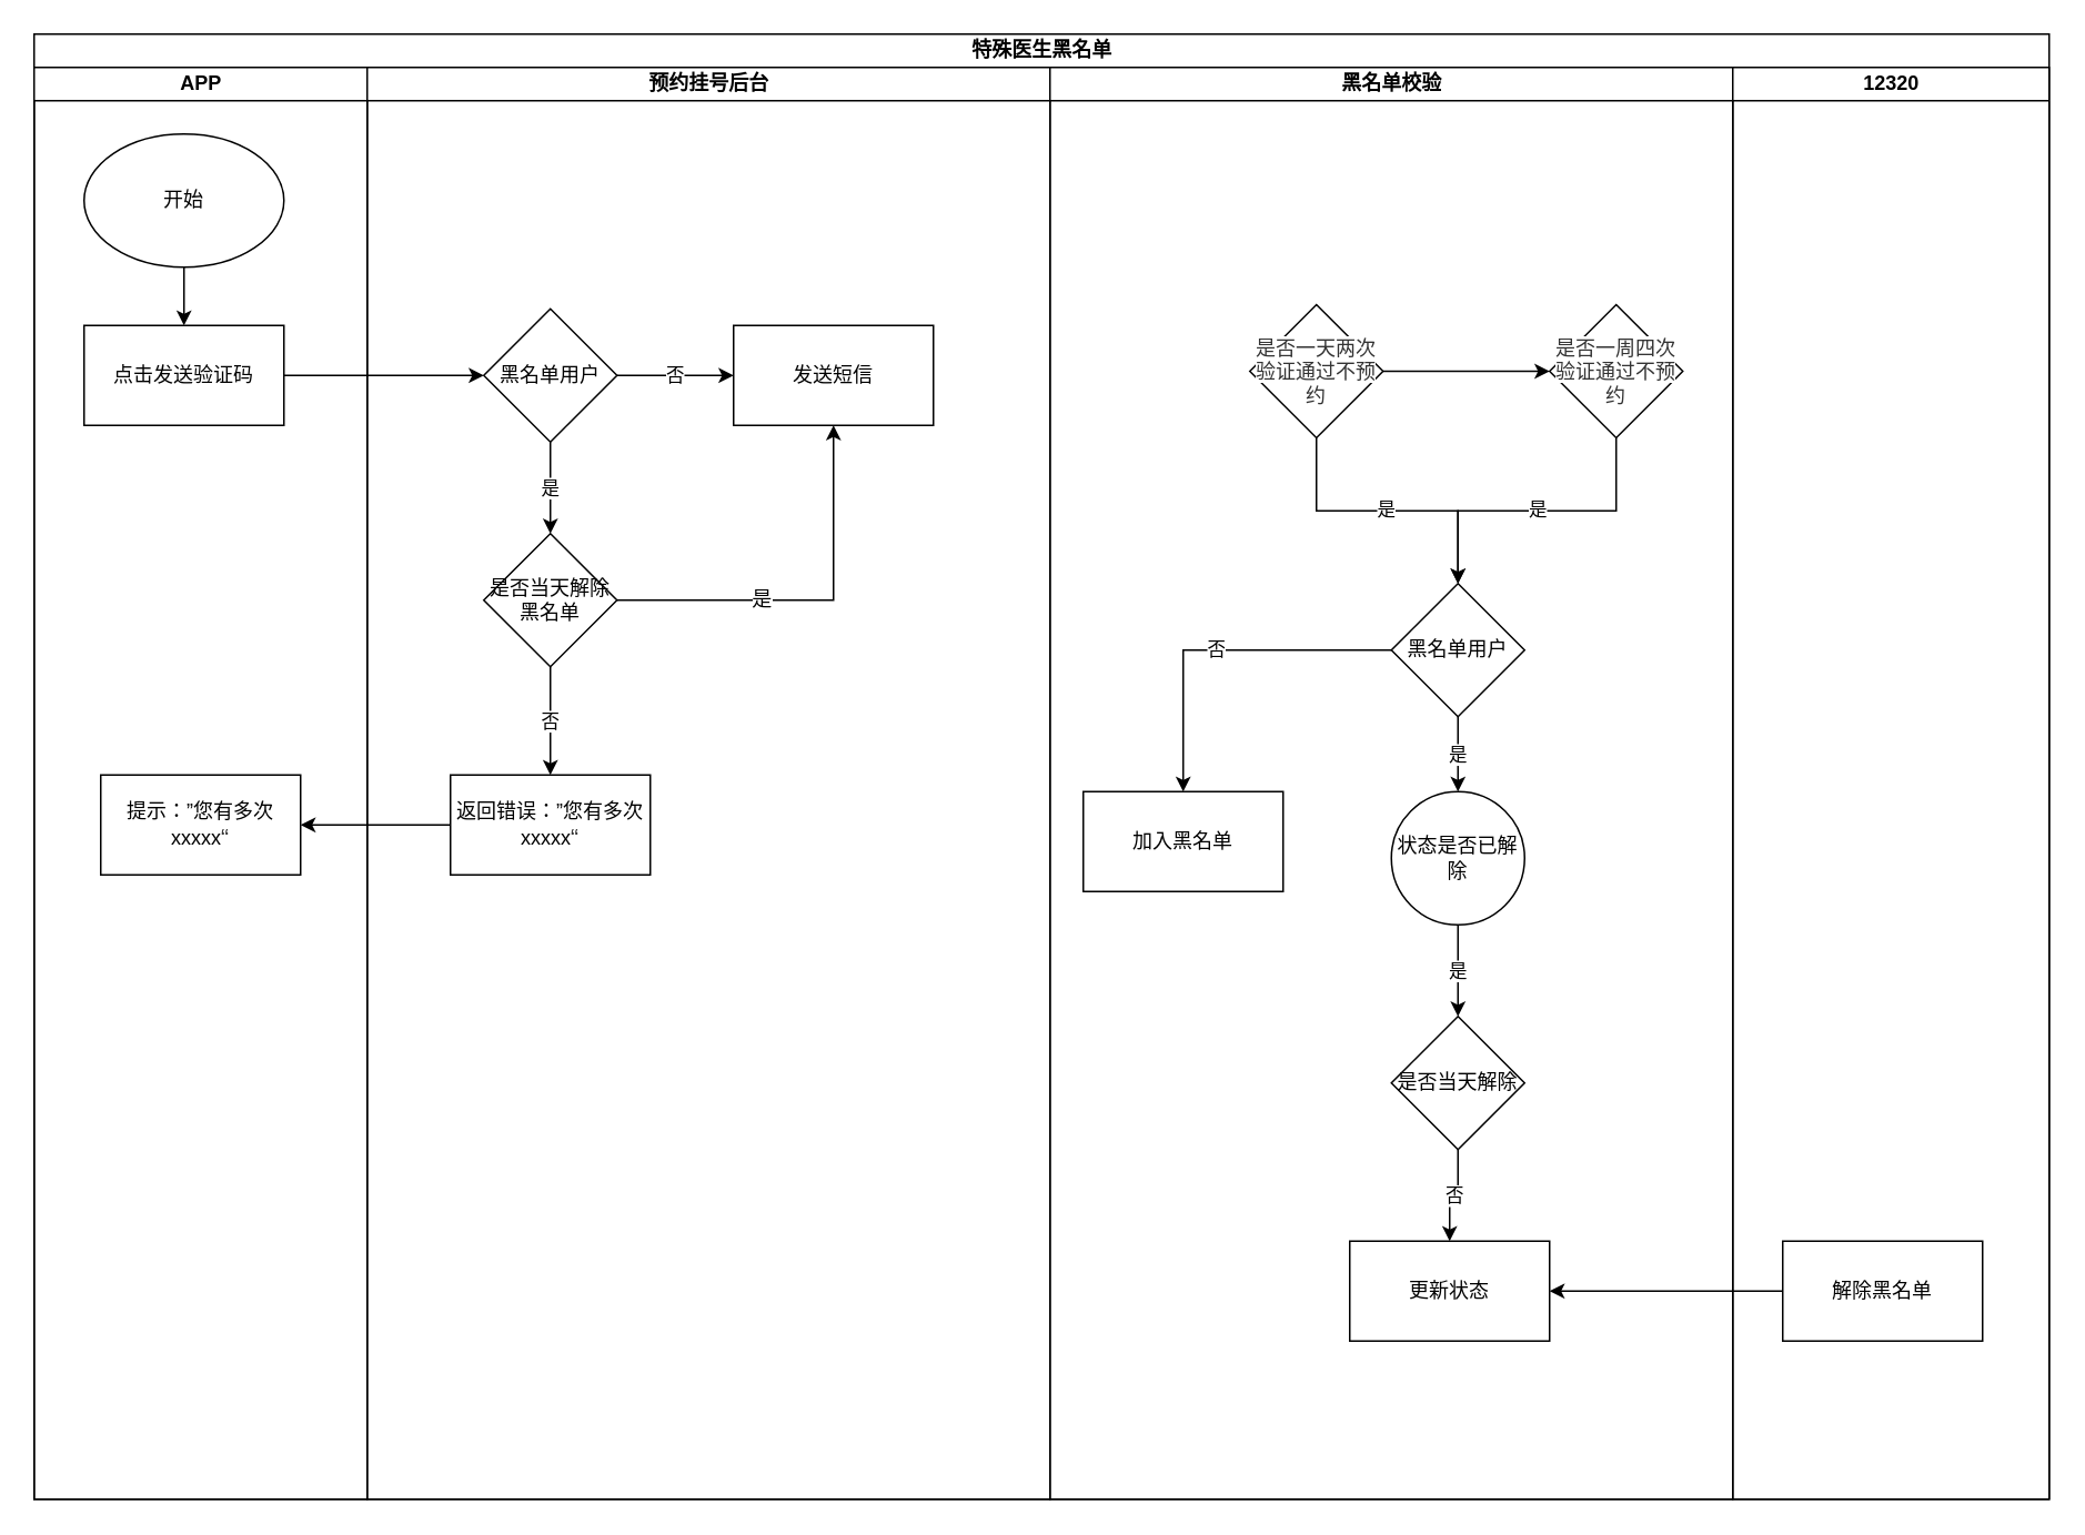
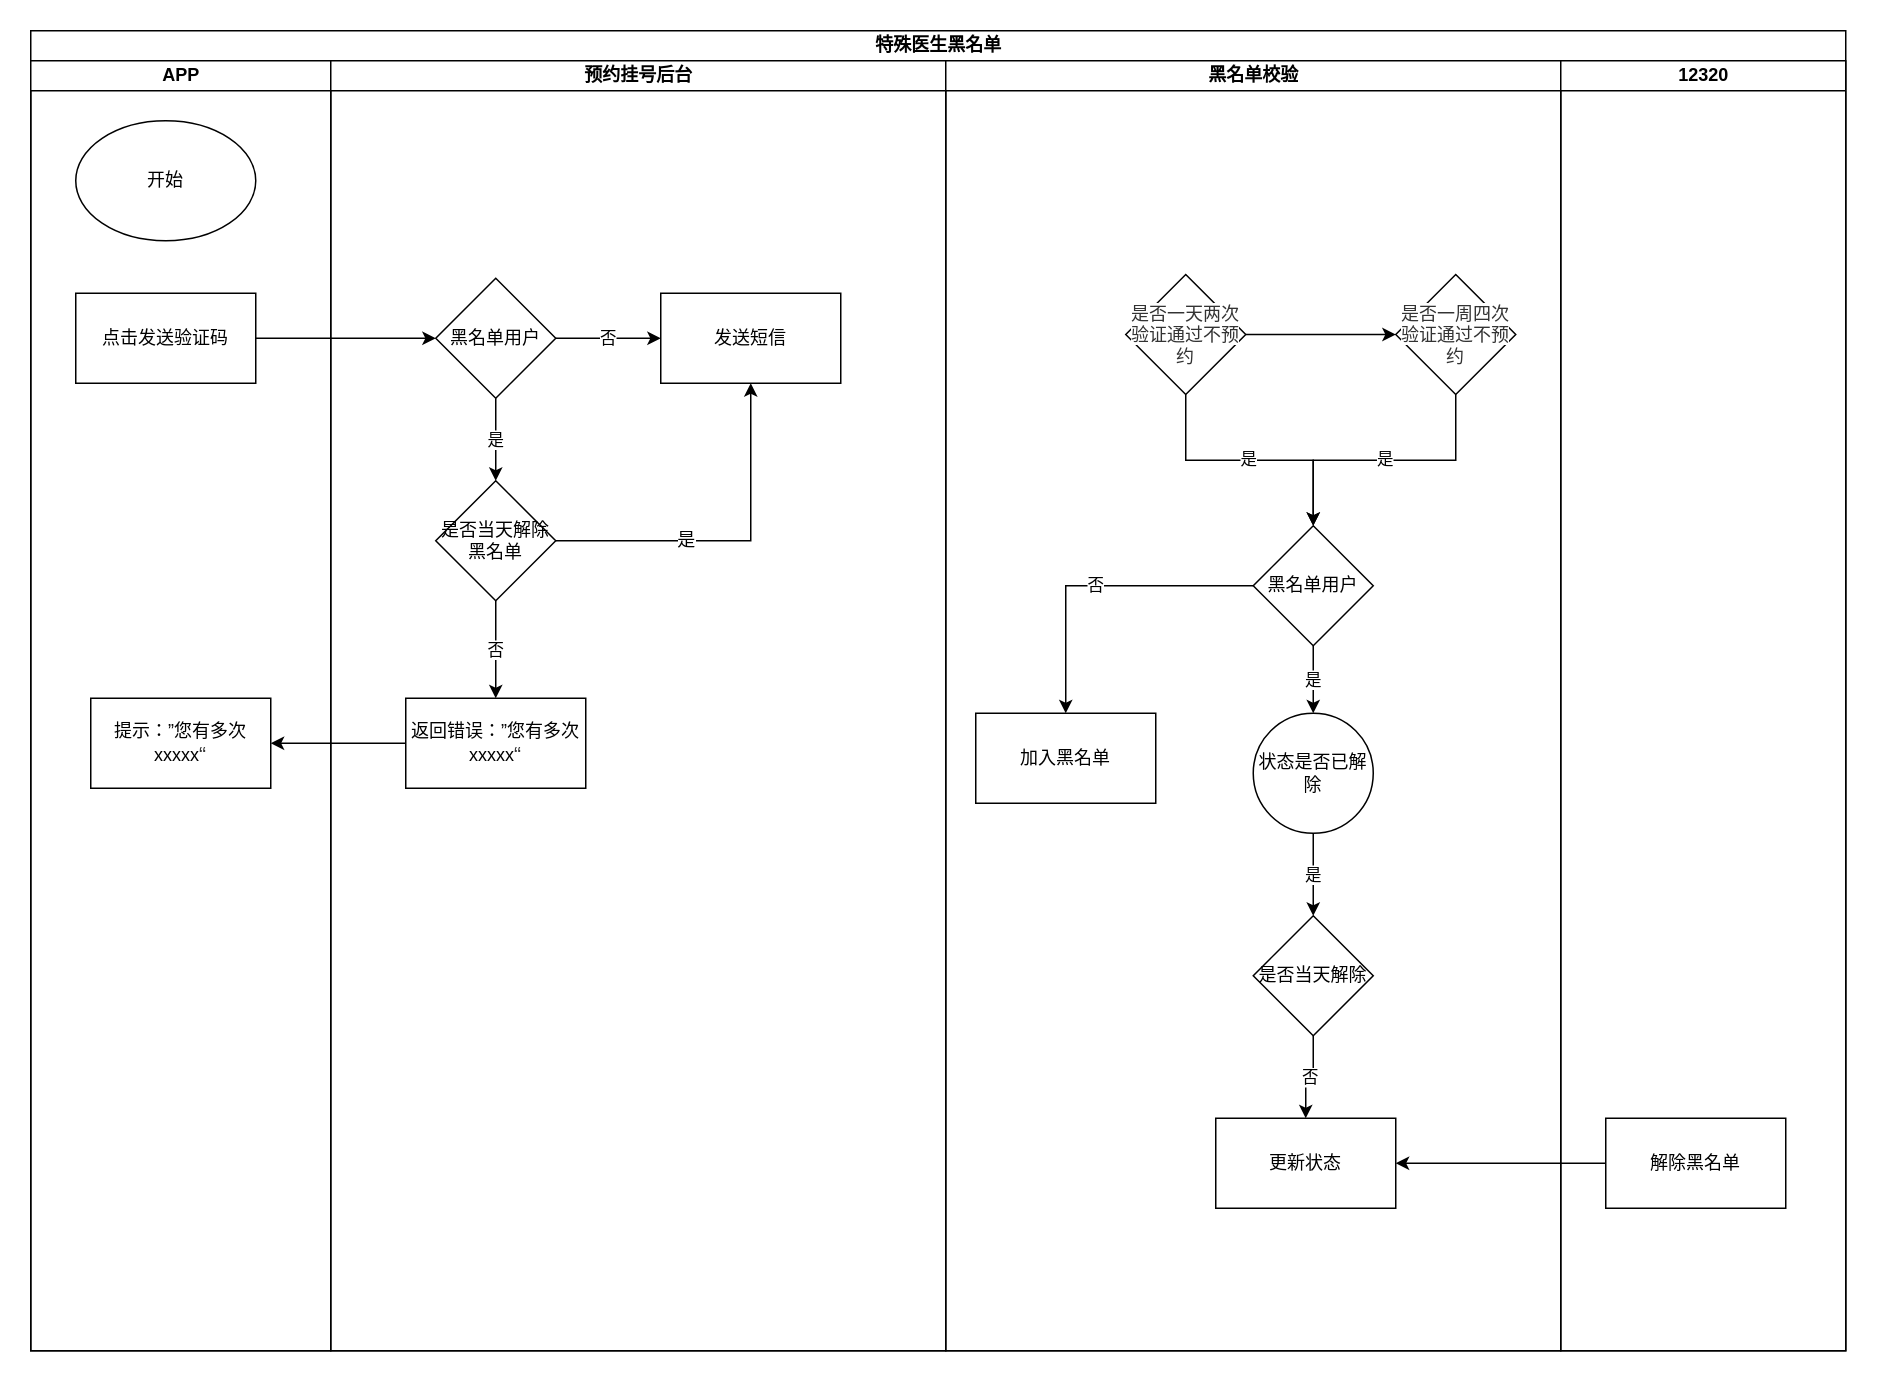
  <mxCell id="0" />
  <mxCell id="1" parent="0" />
  <mxCell id="2" value="特殊医生黑名单" style="swimlane;html=1;childLayout=stackLayout;resizeParent=1;resizeParentMax=0;startSize=20;" vertex="1" parent="1"><mxGeometry x="20" y="20" width="1210" height="880" as="geometry" /></mxCell>
  <mxCell id="3" value="APP" style="swimlane;html=1;startSize=20;" vertex="1" parent="2"><mxGeometry y="20" width="200" height="860" as="geometry" /></mxCell>
- <mxCell id="4" style="edgeStyle=orthogonalEdgeStyle;rounded=0;orthogonalLoop=1;jettySize=auto;html=1;exitX=0.5;exitY=1;exitDx=0;exitDy=0;entryX=0.5;entryY=0;entryDx=0;entryDy=0;" edge="1" parent="3" source="5" target="6"><mxGeometry relative="1" as="geometry" /></mxCell>
  <mxCell id="5" value="开始" style="ellipse;whiteSpace=wrap;html=1;" vertex="1" parent="3"><mxGeometry x="30" y="40" width="120" height="80" as="geometry" /></mxCell>
  <mxCell id="6" value="点击发送验证码" style="rounded=0;whiteSpace=wrap;html=1;" vertex="1" parent="3"><mxGeometry x="30" y="155" width="120" height="60" as="geometry" /></mxCell>
  <mxCell id="7" value="提示：”您有多次xxxxx&lt;span style=&quot;color: rgb(51 , 51 , 51) ; font-family: &amp;#34;arial&amp;#34; , sans-serif ; font-size: 14px ; background-color: rgb(255 , 255 , 255)&quot;&gt;“&lt;/span&gt;" style="rounded=0;whiteSpace=wrap;html=1;" vertex="1" parent="3"><mxGeometry x="40" y="425" width="120" height="60" as="geometry" /></mxCell>
  <mxCell id="8" style="edgeStyle=orthogonalEdgeStyle;rounded=0;orthogonalLoop=1;jettySize=auto;html=1;exitX=1;exitY=0.5;exitDx=0;exitDy=0;" edge="1" parent="2" source="6" target="14"><mxGeometry relative="1" as="geometry" /></mxCell>
  <mxCell id="9" style="edgeStyle=orthogonalEdgeStyle;rounded=0;orthogonalLoop=1;jettySize=auto;html=1;exitX=0;exitY=0.5;exitDx=0;exitDy=0;entryX=1;entryY=0.5;entryDx=0;entryDy=0;" edge="1" parent="2" source="15" target="7"><mxGeometry relative="1" as="geometry" /></mxCell>
  <mxCell id="10" value="预约挂号后台" style="swimlane;html=1;startSize=20;" vertex="1" parent="2"><mxGeometry x="200" y="20" width="410" height="860" as="geometry" /></mxCell>
  <mxCell id="11" value="发送短信" style="rounded=0;whiteSpace=wrap;html=1;" vertex="1" parent="10"><mxGeometry x="220" y="155" width="120" height="60" as="geometry" /></mxCell>
  <mxCell id="12" value="否" style="edgeStyle=orthogonalEdgeStyle;rounded=0;orthogonalLoop=1;jettySize=auto;html=1;exitX=1;exitY=0.5;exitDx=0;exitDy=0;" edge="1" parent="10" source="14" target="11"><mxGeometry relative="1" as="geometry" /></mxCell>
  <mxCell id="13" value="是" style="edgeStyle=orthogonalEdgeStyle;rounded=0;orthogonalLoop=1;jettySize=auto;html=1;exitX=0.5;exitY=1;exitDx=0;exitDy=0;entryX=0.5;entryY=0;entryDx=0;entryDy=0;" edge="1" parent="10" source="14" target="19"><mxGeometry relative="1" as="geometry" /></mxCell>
  <mxCell id="14" value="黑名单用户" style="rhombus;whiteSpace=wrap;html=1;" vertex="1" parent="10"><mxGeometry x="70" y="145" width="80" height="80" as="geometry" /></mxCell>
  <mxCell id="15" value="返回错误：”您有多次xxxxx&lt;span style=&quot;color: rgb(51 , 51 , 51) ; font-family: &amp;#34;arial&amp;#34; , sans-serif ; font-size: 14px ; background-color: rgb(255 , 255 , 255)&quot;&gt;“&lt;/span&gt;" style="rounded=0;whiteSpace=wrap;html=1;" vertex="1" parent="10"><mxGeometry x="50" y="425" width="120" height="60" as="geometry" /></mxCell>
  <mxCell id="16" style="edgeStyle=orthogonalEdgeStyle;rounded=0;orthogonalLoop=1;jettySize=auto;html=1;exitX=1;exitY=0.5;exitDx=0;exitDy=0;entryX=0.5;entryY=1;entryDx=0;entryDy=0;" edge="1" parent="10" source="19" target="11"><mxGeometry relative="1" as="geometry" /></mxCell>
  <mxCell id="17" value="是" style="text;html=1;resizable=0;points=[];align=center;verticalAlign=middle;labelBackgroundColor=#ffffff;" vertex="1" connectable="0" parent="16"><mxGeometry x="-0.267" y="1" relative="1" as="geometry"><mxPoint as="offset" /></mxGeometry></mxCell>
  <mxCell id="18" value="否" style="edgeStyle=orthogonalEdgeStyle;rounded=0;orthogonalLoop=1;jettySize=auto;html=1;exitX=0.5;exitY=1;exitDx=0;exitDy=0;entryX=0.5;entryY=0;entryDx=0;entryDy=0;" edge="1" parent="10" source="19" target="15"><mxGeometry relative="1" as="geometry" /></mxCell>
  <mxCell id="19" value="是否当天解除黑名单" style="rhombus;whiteSpace=wrap;html=1;" vertex="1" parent="10"><mxGeometry x="70" y="280" width="80" height="80" as="geometry" /></mxCell>
  <mxCell id="20" value="黑名单校验" style="swimlane;html=1;startSize=20;" vertex="1" parent="2"><mxGeometry x="610" y="20" width="410" height="860" as="geometry" /></mxCell>
  <mxCell id="21" value="是" style="edgeStyle=orthogonalEdgeStyle;rounded=0;orthogonalLoop=1;jettySize=auto;html=1;exitX=0.5;exitY=1;exitDx=0;exitDy=0;entryX=0;entryY=0.5;entryDx=0;entryDy=0;" edge="1" parent="20" source="23" target="28"><mxGeometry relative="1" as="geometry"><mxPoint x="250" y="357.5" as="targetPoint" /></mxGeometry></mxCell>
  <mxCell id="22" style="edgeStyle=orthogonalEdgeStyle;rounded=0;orthogonalLoop=1;jettySize=auto;html=1;exitX=1;exitY=0.5;exitDx=0;exitDy=0;entryX=0;entryY=0.5;entryDx=0;entryDy=0;" edge="1" parent="20" source="23" target="25"><mxGeometry relative="1" as="geometry" /></mxCell>
  <mxCell id="23" value="&lt;font color=&quot;#333333&quot; style=&quot;font-size: 12px&quot;&gt;&lt;span style=&quot;background-color: rgb(255 , 255 , 255)&quot;&gt;是否一天两次验证通过不预约&lt;/span&gt;&lt;/font&gt;" style="rhombus;whiteSpace=wrap;html=1;" vertex="1" parent="20"><mxGeometry x="120" y="142.5" width="80" height="80" as="geometry" /></mxCell>
  <mxCell id="24" value="是" style="edgeStyle=orthogonalEdgeStyle;rounded=0;orthogonalLoop=1;jettySize=auto;html=1;exitX=0.5;exitY=1;exitDx=0;exitDy=0;entryX=0;entryY=0.5;entryDx=0;entryDy=0;" edge="1" parent="20" source="25" target="28"><mxGeometry relative="1" as="geometry"><mxPoint x="250" y="358" as="targetPoint" /></mxGeometry></mxCell>
  <mxCell id="25" value="&lt;font color=&quot;#333333&quot; style=&quot;font-size: 12px&quot;&gt;&lt;span style=&quot;background-color: rgb(255 , 255 , 255)&quot;&gt;是否一周四次验证通过不预约&lt;/span&gt;&lt;/font&gt;" style="rhombus;whiteSpace=wrap;html=1;" vertex="1" parent="20"><mxGeometry x="300" y="142.5" width="80" height="80" as="geometry" /></mxCell>
  <mxCell id="26" value="是" style="edgeStyle=orthogonalEdgeStyle;rounded=0;orthogonalLoop=1;jettySize=auto;html=1;exitX=1;exitY=0.5;exitDx=0;exitDy=0;entryX=0.5;entryY=0;entryDx=0;entryDy=0;" edge="1" parent="20" source="28" target="31"><mxGeometry relative="1" as="geometry" /></mxCell>
  <mxCell id="27" value="否" style="edgeStyle=orthogonalEdgeStyle;rounded=0;orthogonalLoop=1;jettySize=auto;html=1;exitX=0.5;exitY=1;exitDx=0;exitDy=0;entryX=0.5;entryY=0;entryDx=0;entryDy=0;" edge="1" parent="20" source="28" target="32"><mxGeometry relative="1" as="geometry" /></mxCell>
  <mxCell id="28" value="黑名单用户" style="rhombus;whiteSpace=wrap;html=1;direction=south;" vertex="1" parent="20"><mxGeometry x="205" y="310" width="80" height="80" as="geometry" /></mxCell>
  <mxCell id="29" value="&lt;span style=&quot;white-space: normal&quot;&gt;更新状态&lt;/span&gt;" style="rounded=0;whiteSpace=wrap;html=1;" vertex="1" parent="20"><mxGeometry x="180" y="705" width="120" height="60" as="geometry" /></mxCell>
  <mxCell id="30" value="是" style="edgeStyle=orthogonalEdgeStyle;rounded=0;orthogonalLoop=1;jettySize=auto;html=1;exitX=0.5;exitY=1;exitDx=0;exitDy=0;" edge="1" parent="20" source="31" target="34"><mxGeometry relative="1" as="geometry" /></mxCell>
  <mxCell id="31" value="状态是否已解除" style="ellipse;whiteSpace=wrap;html=1;" vertex="1" parent="20"><mxGeometry x="205" y="435" width="80" height="80" as="geometry" /></mxCell>
  <mxCell id="32" value="加入黑名单" style="rounded=0;whiteSpace=wrap;html=1;" vertex="1" parent="20"><mxGeometry x="20" y="435" width="120" height="60" as="geometry" /></mxCell>
  <mxCell id="33" value="否" style="edgeStyle=orthogonalEdgeStyle;rounded=0;orthogonalLoop=1;jettySize=auto;html=1;exitX=0.5;exitY=1;exitDx=0;exitDy=0;" edge="1" parent="20" source="34" target="29"><mxGeometry relative="1" as="geometry" /></mxCell>
  <mxCell id="34" value="是否当天解除" style="rhombus;whiteSpace=wrap;html=1;" vertex="1" parent="20"><mxGeometry x="205" y="570" width="80" height="80" as="geometry" /></mxCell>
  <mxCell id="35" style="edgeStyle=orthogonalEdgeStyle;rounded=0;orthogonalLoop=1;jettySize=auto;html=1;exitX=0;exitY=0.5;exitDx=0;exitDy=0;entryX=1;entryY=0.5;entryDx=0;entryDy=0;" edge="1" parent="2" source="37" target="29"><mxGeometry relative="1" as="geometry" /></mxCell>
  <mxCell id="36" value="12320" style="swimlane;html=1;startSize=20;" vertex="1" parent="2"><mxGeometry x="1020" y="20" width="190" height="860" as="geometry" /></mxCell>
  <mxCell id="37" value="解除黑名单" style="rounded=0;whiteSpace=wrap;html=1;" vertex="1" parent="36"><mxGeometry x="30" y="705" width="120" height="60" as="geometry" /></mxCell>
